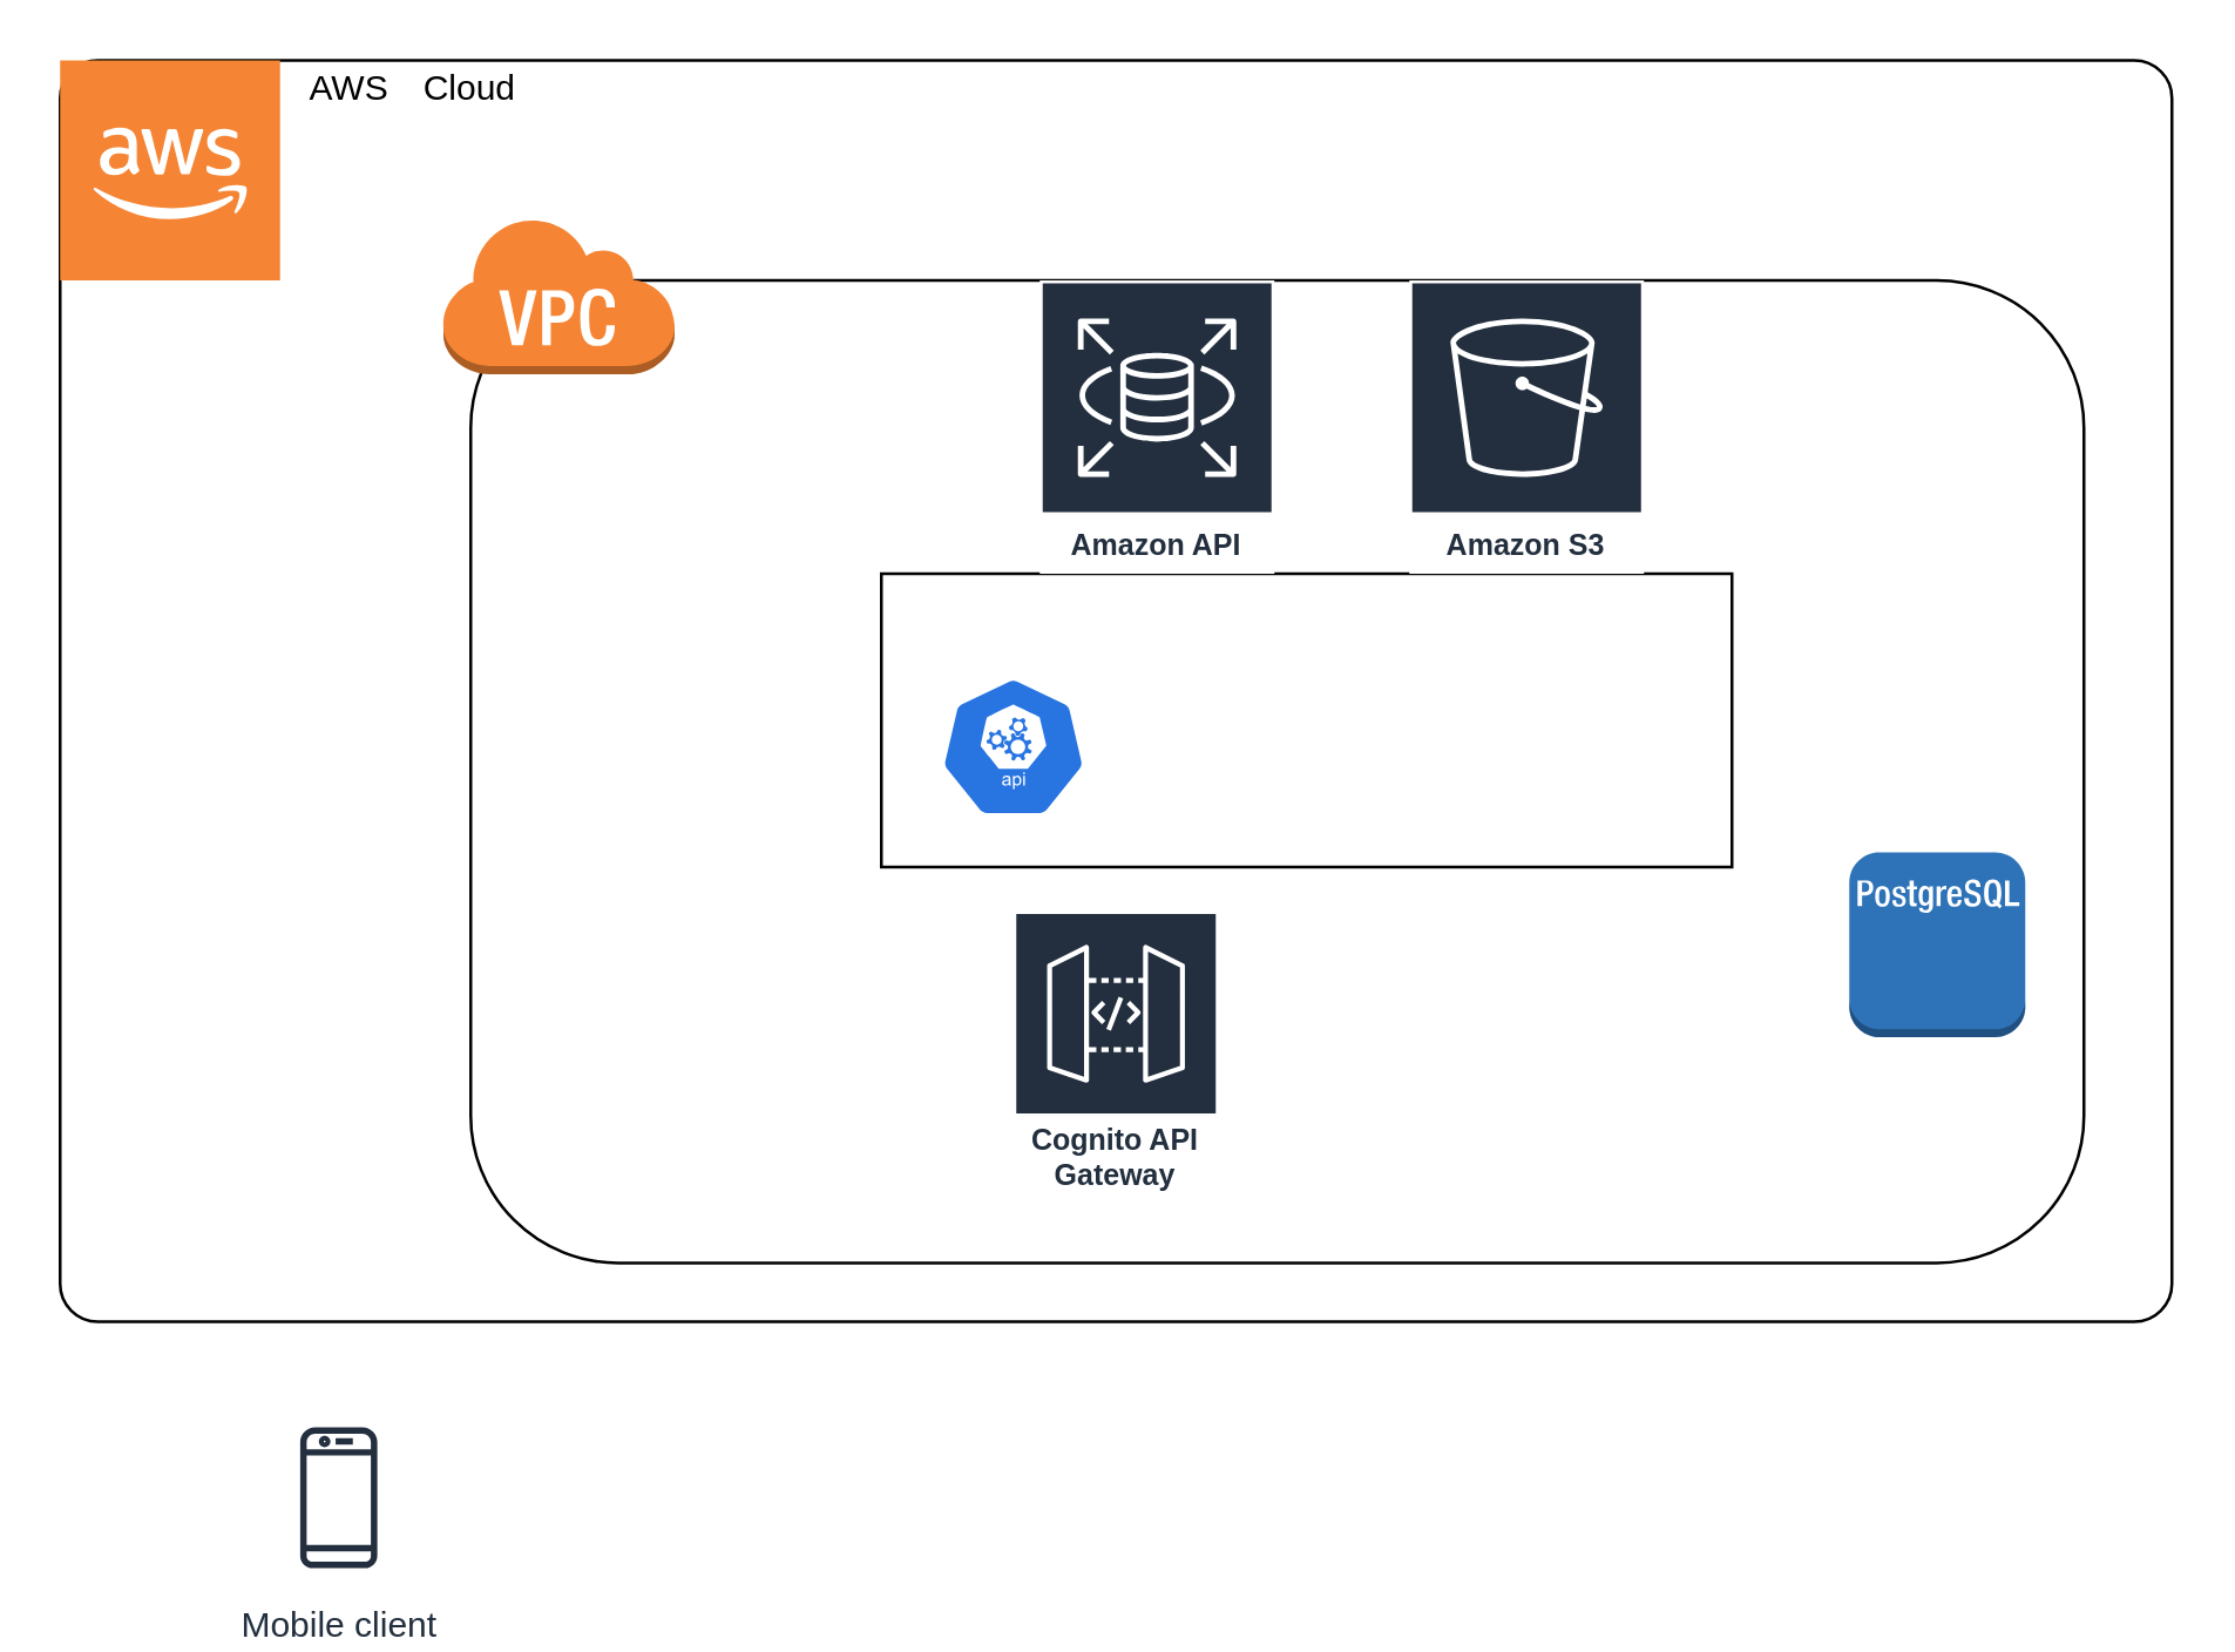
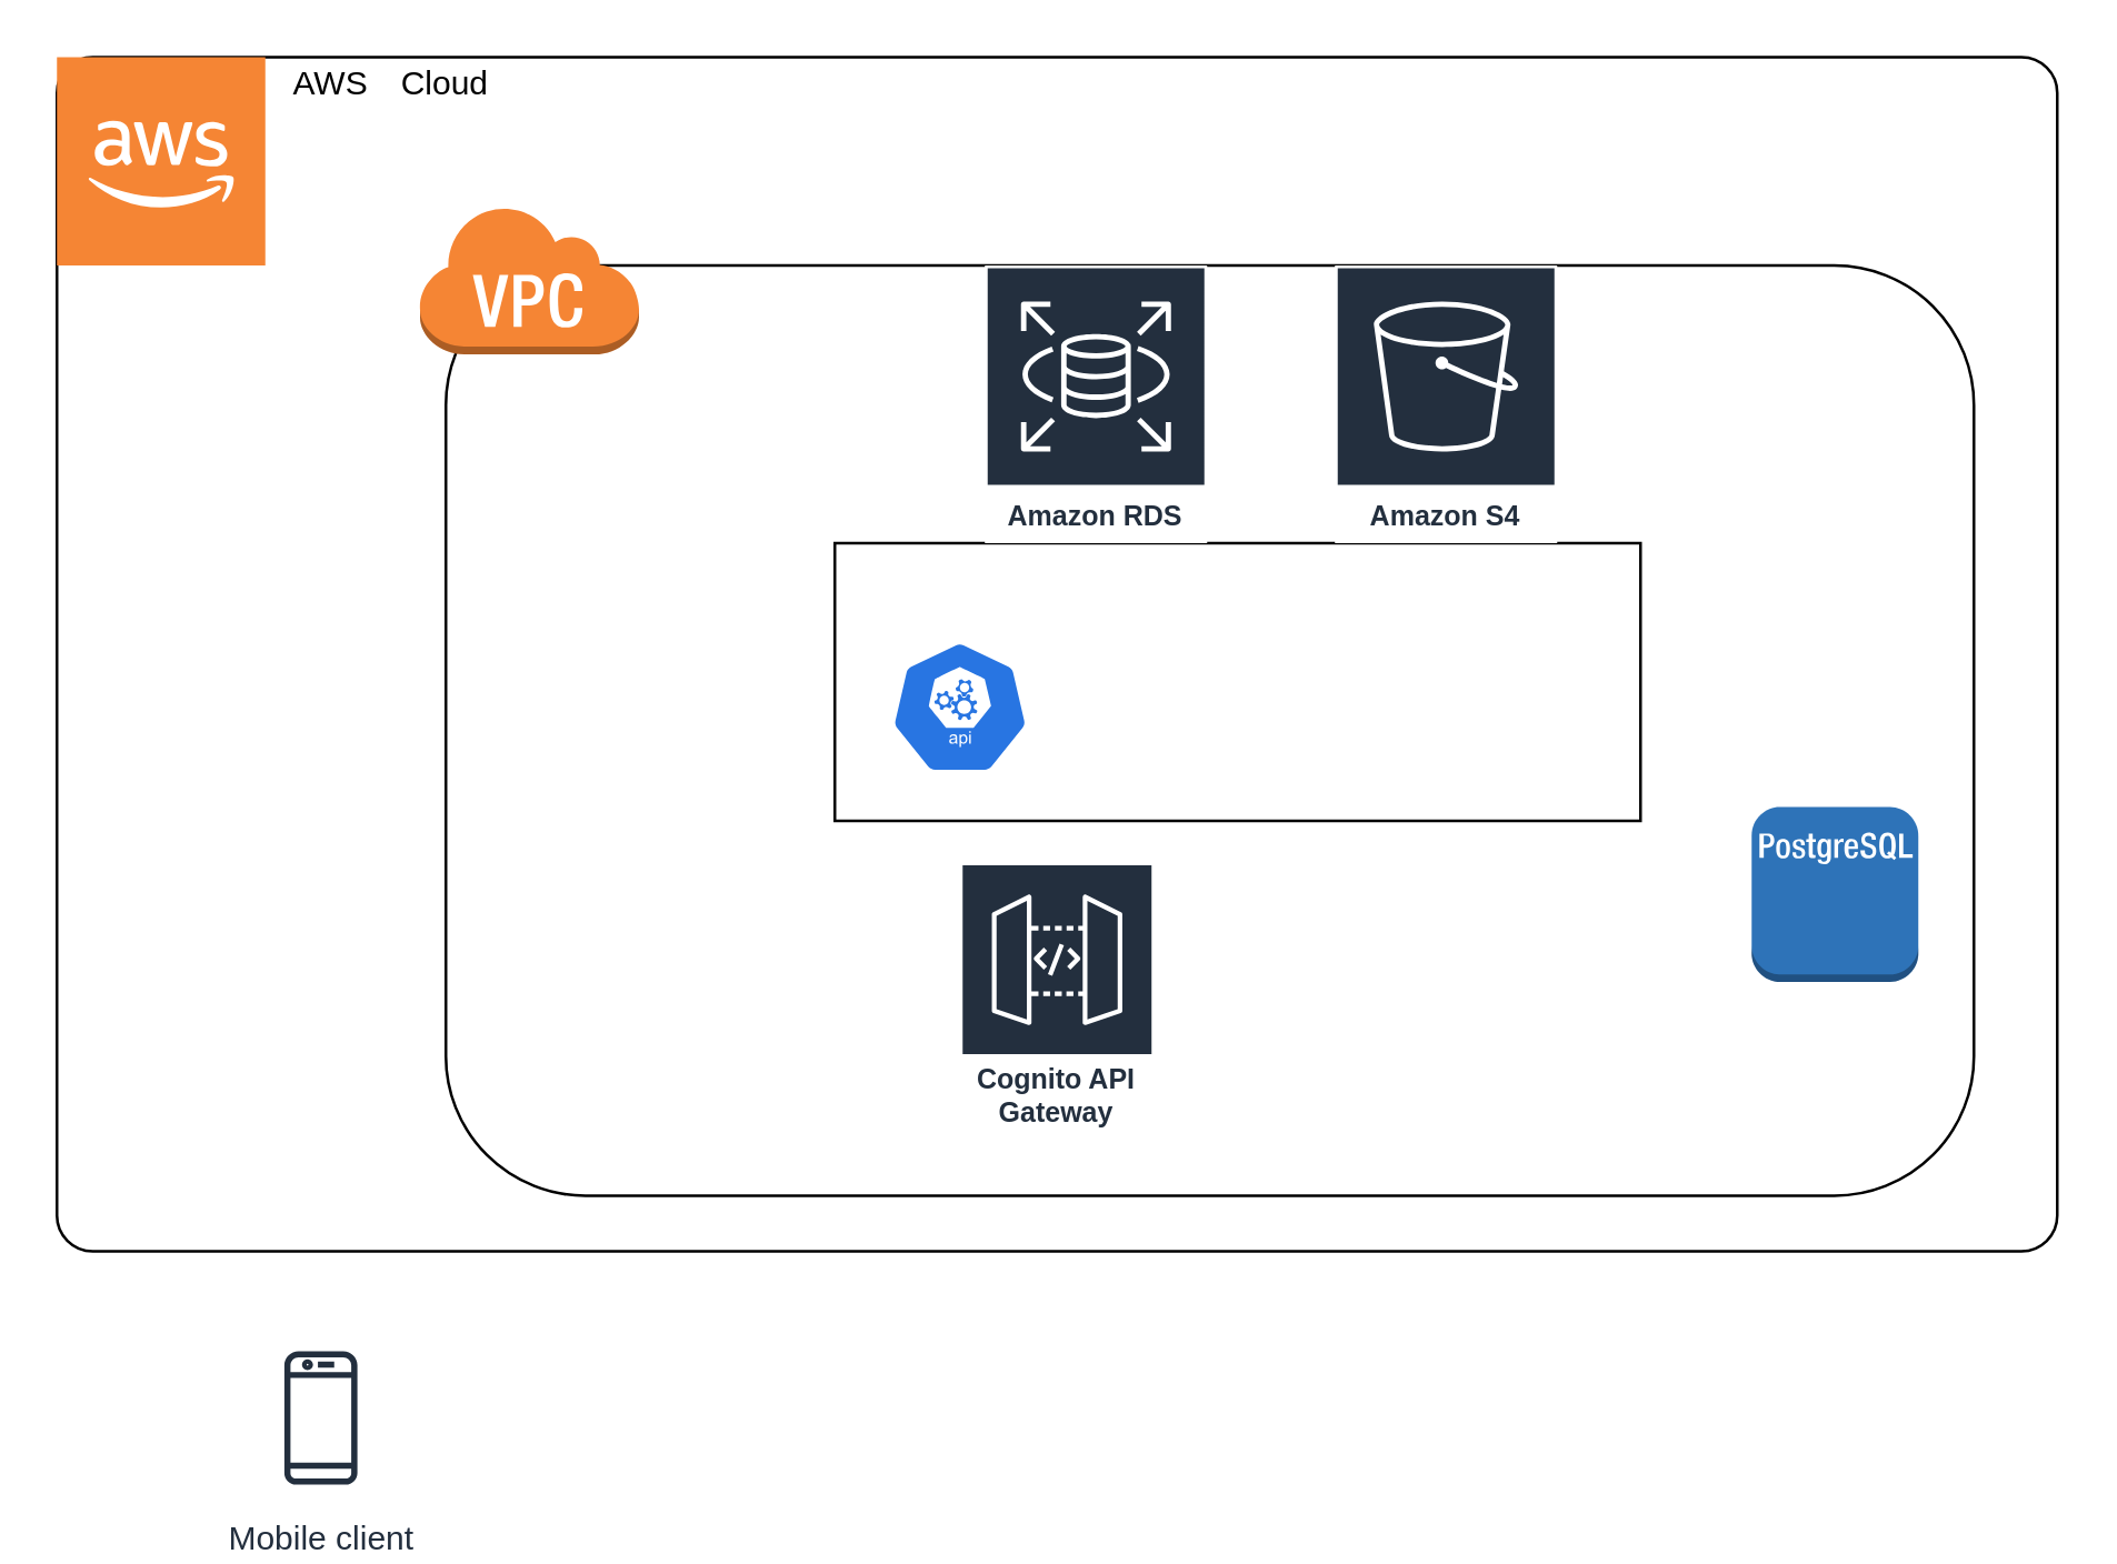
  <mxCell id="0" />
  <mxCell id="1" parent="0" />
  <mxCell id="2" value="" style="rounded=1;whiteSpace=wrap;html=1;arcSize=3;" vertex="1" parent="1"><mxGeometry x="20" y="20" width="720" height="430" as="geometry" /></mxCell>
  <mxCell id="3" value="" style="rounded=1;whiteSpace=wrap;html=1;" vertex="1" parent="1"><mxGeometry x="160" y="95" width="550" height="335" as="geometry" /></mxCell>
  <mxCell id="4" value="" style="rounded=0;whiteSpace=wrap;html=1;" vertex="1" parent="1"><mxGeometry x="300" y="195" width="290" height="100" as="geometry" /></mxCell>
  <mxCell id="5" value="" style="outlineConnect=0;dashed=0;verticalLabelPosition=bottom;verticalAlign=top;align=center;html=1;shape=mxgraph.aws3.cloud_2;fillColor=#F58534;gradientColor=none;" vertex="1" parent="1"><mxGeometry x="20" y="20" width="75" height="75" as="geometry" /></mxCell>
  <mxCell id="6" value="AWS　Cloud" style="text;html=1;resizable=0;autosize=1;align=center;verticalAlign=middle;points=[];fillColor=none;strokeColor=none;rounded=0;rotation=0;" vertex="1" parent="1"><mxGeometry x="95" y="20" width="90" height="20" as="geometry" /></mxCell>
- <mxCell id="7" value="Amazon API" style="outlineConnect=0;fontColor=#232F3E;gradientColor=none;strokeColor=#ffffff;fillColor=#232F3E;dashed=0;verticalLabelPosition=middle;verticalAlign=bottom;align=center;html=1;whiteSpace=wrap;fontSize=10;fontStyle=1;spacing=3;shape=mxgraph.aws4.productIcon;prIcon=mxgraph.aws4.rds;" vertex="1" parent="1"><mxGeometry x="354" y="95" width="80" height="100" as="geometry" /></mxCell>
+ <mxCell id="7" value="Amazon RDS" style="outlineConnect=0;fontColor=#232F3E;gradientColor=none;strokeColor=#ffffff;fillColor=#232F3E;dashed=0;verticalLabelPosition=middle;verticalAlign=bottom;align=center;html=1;whiteSpace=wrap;fontSize=10;fontStyle=1;spacing=3;shape=mxgraph.aws4.productIcon;prIcon=mxgraph.aws4.rds;" vertex="1" parent="1"><mxGeometry x="354" y="95" width="80" height="100" as="geometry" /></mxCell>
  <mxCell id="8" value="Cognito API Gateway" style="outlineConnect=0;fontColor=#232F3E;gradientColor=none;strokeColor=#ffffff;fillColor=#232F3E;dashed=0;verticalLabelPosition=middle;verticalAlign=bottom;align=center;html=1;whiteSpace=wrap;fontSize=10;fontStyle=1;spacing=3;shape=mxgraph.aws4.productIcon;prIcon=mxgraph.aws4.api_gateway;" vertex="1" parent="1"><mxGeometry x="345" y="310" width="70" height="100" as="geometry" /></mxCell>
  <mxCell id="9" value="" style="outlineConnect=0;dashed=0;verticalLabelPosition=bottom;verticalAlign=top;align=center;html=1;shape=mxgraph.aws3.postgre_sql_instance;fillColor=#2E73B8;gradientColor=none;" vertex="1" parent="1"><mxGeometry x="630" y="290" width="60" height="63" as="geometry" /></mxCell>
  <mxCell id="10" value="Mobile client" style="outlineConnect=0;fontColor=#232F3E;gradientColor=none;strokeColor=#232F3E;fillColor=#ffffff;dashed=0;verticalLabelPosition=bottom;verticalAlign=top;align=center;html=1;fontSize=12;fontStyle=0;aspect=fixed;shape=mxgraph.aws4.resourceIcon;resIcon=mxgraph.aws4.mobile_client;" vertex="1" parent="1"><mxGeometry x="70" y="480" width="90" height="60" as="geometry" /></mxCell>
  <mxCell id="11" value="" style="html=1;dashed=0;whitespace=wrap;fillColor=#2875E2;strokeColor=#ffffff;points=[[0.005,0.63,0],[0.1,0.2,0],[0.9,0.2,0],[0.5,0,0],[0.995,0.63,0],[0.72,0.99,0],[0.5,1,0],[0.28,0.99,0]];shape=mxgraph.kubernetes.icon;prIcon=api" vertex="1" parent="1"><mxGeometry x="320" y="230" width="50" height="48" as="geometry" /></mxCell>
- <mxCell id="12" value="Amazon S3" style="outlineConnect=0;fontColor=#232F3E;gradientColor=none;strokeColor=#ffffff;fillColor=#232F3E;dashed=0;verticalLabelPosition=middle;verticalAlign=bottom;align=center;html=1;whiteSpace=wrap;fontSize=10;fontStyle=1;spacing=3;shape=mxgraph.aws4.productIcon;prIcon=mxgraph.aws4.s3;" vertex="1" parent="1"><mxGeometry x="480" y="95" width="80" height="100" as="geometry" /></mxCell>
+ <mxCell id="12" value="Amazon S4" style="outlineConnect=0;fontColor=#232F3E;gradientColor=none;strokeColor=#ffffff;fillColor=#232F3E;dashed=0;verticalLabelPosition=middle;verticalAlign=bottom;align=center;html=1;whiteSpace=wrap;fontSize=10;fontStyle=1;spacing=3;shape=mxgraph.aws4.productIcon;prIcon=mxgraph.aws4.s3;" vertex="1" parent="1"><mxGeometry x="480" y="95" width="80" height="100" as="geometry" /></mxCell>
  <mxCell id="13" value="" style="outlineConnect=0;dashed=0;verticalLabelPosition=bottom;verticalAlign=top;align=center;html=1;shape=mxgraph.aws3.virtual_private_cloud;fillColor=#F58534;gradientColor=none;" vertex="1" parent="1"><mxGeometry x="150" y="73" width="79.5" height="54" as="geometry" /></mxCell>
